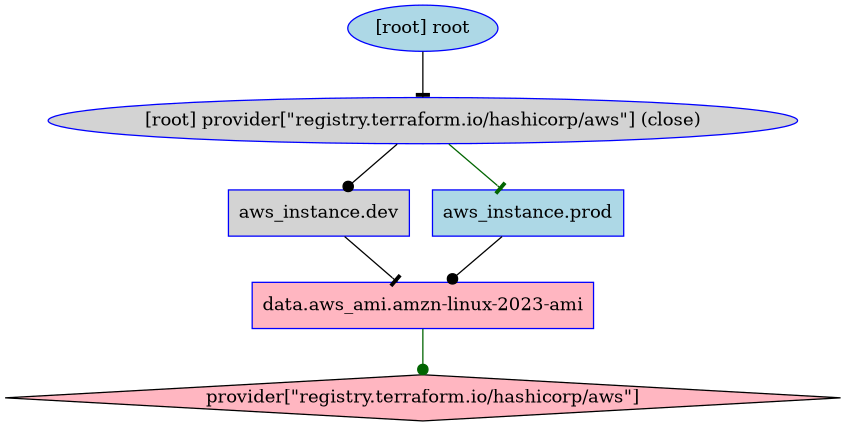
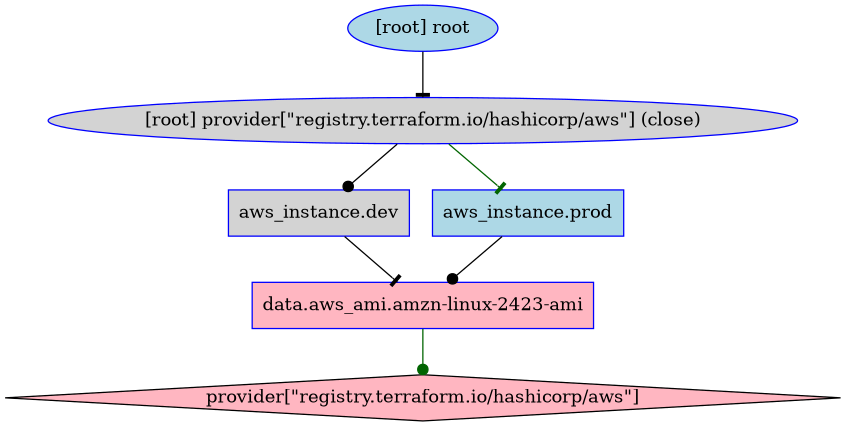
  digraph {
    compound=true
    newrank=true
    node [color=blue fillcolor=lightgrey shape=box style=filled]
    edge [arrowhead=tee color=black]
    n1 [label="aws_instance.dev"]
-   n2 [fillcolor=lightpink label="data.aws_ami.amzn-linux-2023-ami"]
+   n2 [fillcolor=lightpink label="data.aws_ami.amzn-linux-2423-ami"]
    n3 [fillcolor=lightblue label="aws_instance.prod"]
    n4 [color=black fillcolor=lightpink label="provider[\"registry.terraform.io/hashicorp/aws\"]" shape=diamond]
    "[root] provider[\"registry.terraform.io/hashicorp/aws\"] (close)" [shape=""]
    "[root] root" [fillcolor=lightblue shape=""]
    subgraph sub_1 {
      n1
      n2
      n3
      n4
      "[root] provider[\"registry.terraform.io/hashicorp/aws\"] (close)"
      "[root] root"
    }
    n1 -> n2
    n2 -> n4 [arrowhead=dot color=darkgreen]
    n3 -> n2 [arrowhead=dot]
    "[root] provider[\"registry.terraform.io/hashicorp/aws\"] (close)" -> n1 [arrowhead=dot]
    "[root] provider[\"registry.terraform.io/hashicorp/aws\"] (close)" -> n3 [color=darkgreen]
    "[root] root" -> "[root] provider[\"registry.terraform.io/hashicorp/aws\"] (close)"
  }
